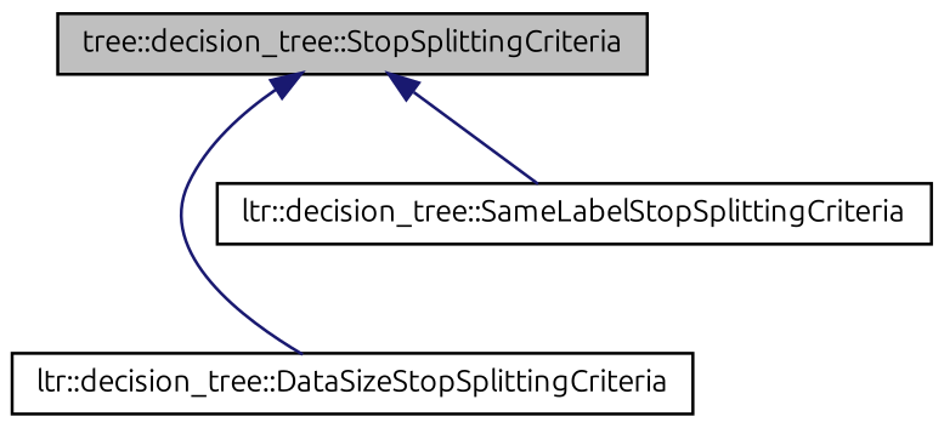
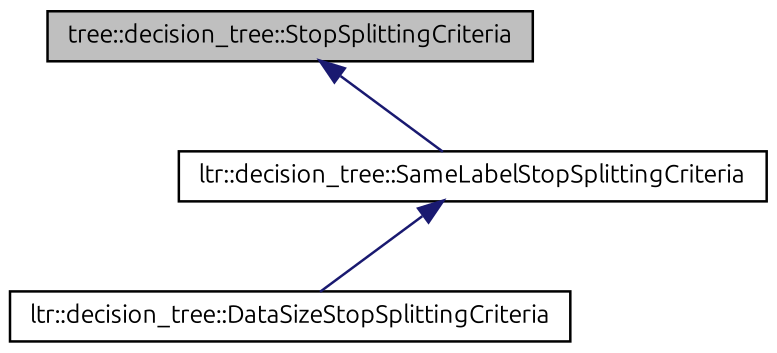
  digraph {
    fontname=Ubuntu
    rankdir=TB
    node [color=black fillcolor=white fontname=Ubuntu fontsize=10 shape=record style=filled]
    edge [color=midnightblue dir=back fontname=Ubuntu fontsize=10 labelfontname=Helvetica labelfontsize=10 style=solid]
    n1 [fillcolor=grey75 fontcolor=black height=0.2 label="tree::decision_tree::StopSplittingCriteria" width=0.4]
    n2 [height=0.2 label="ltr::decision_tree::DataSizeStopSplittingCriteria" width=0.4]
    n3 [height=0.2 label="ltr::decision_tree::SameLabelStopSplittingCriteria" width=0.4]
-   n1 -> n2
+   n3 -> n2
    n1 -> n3
  }
